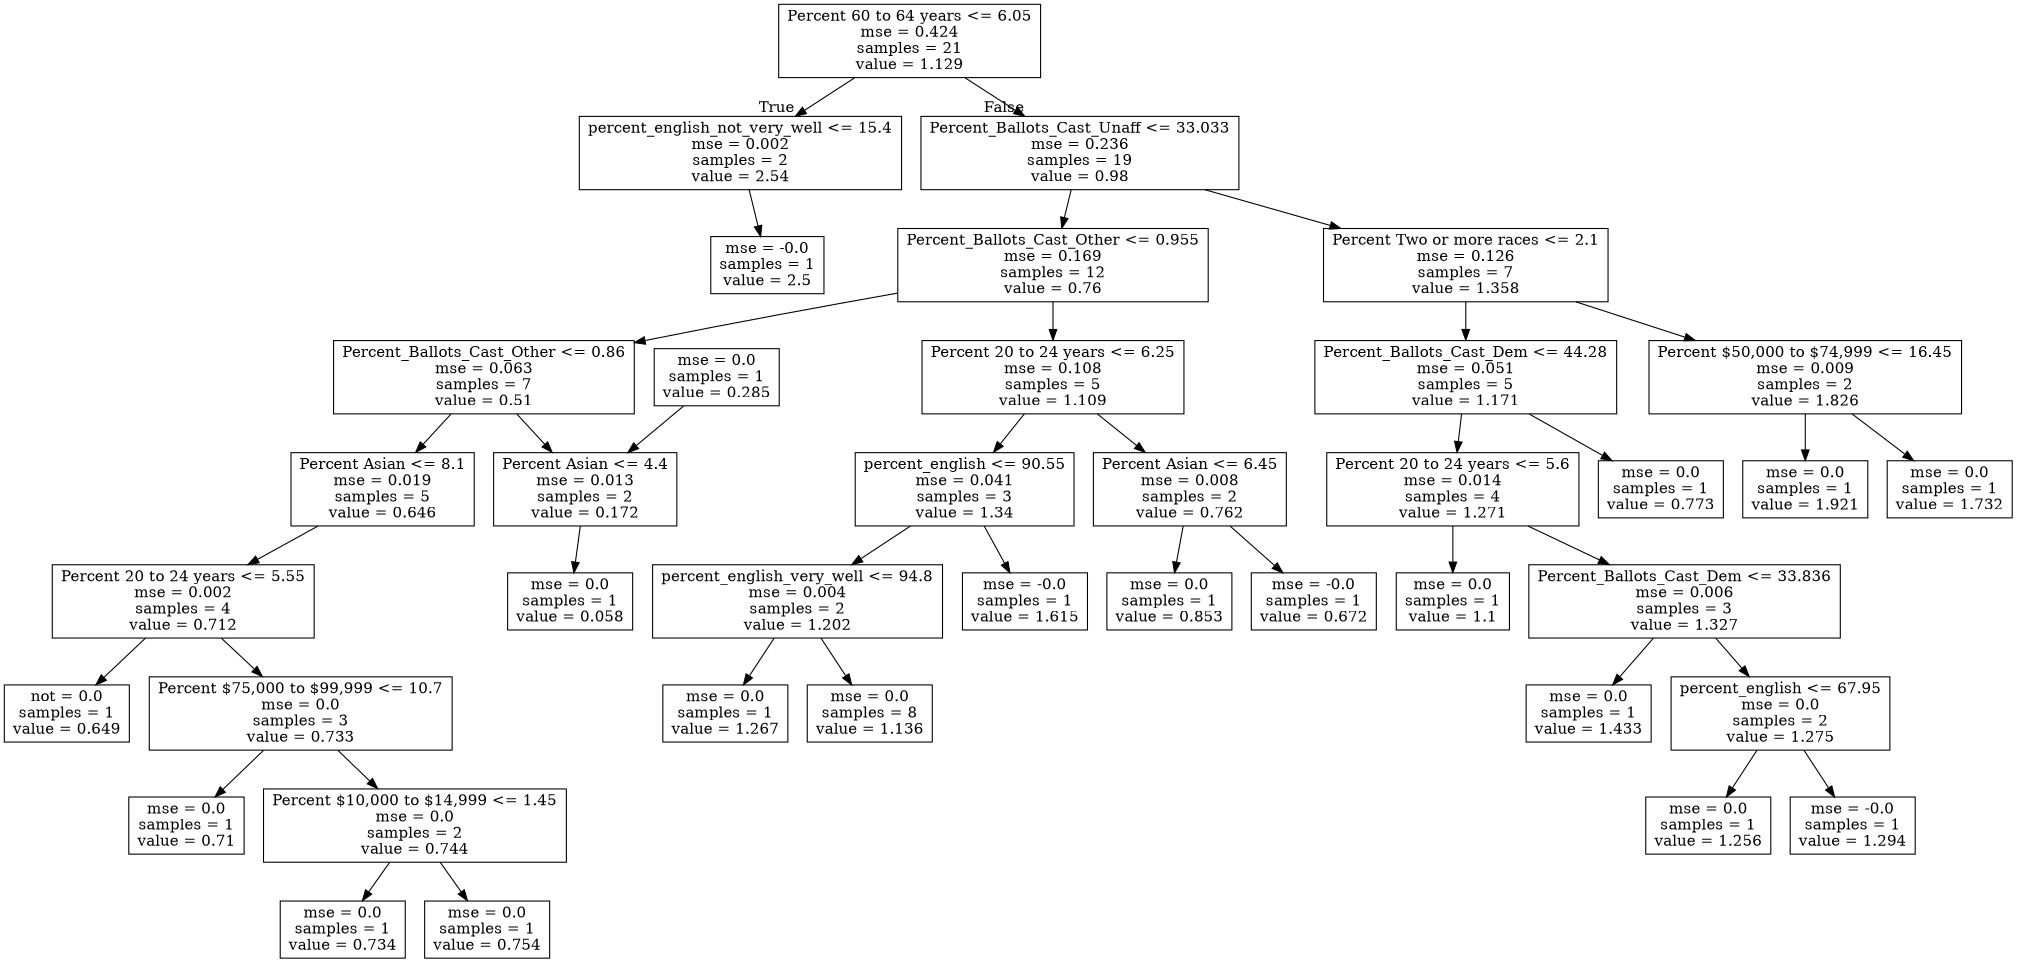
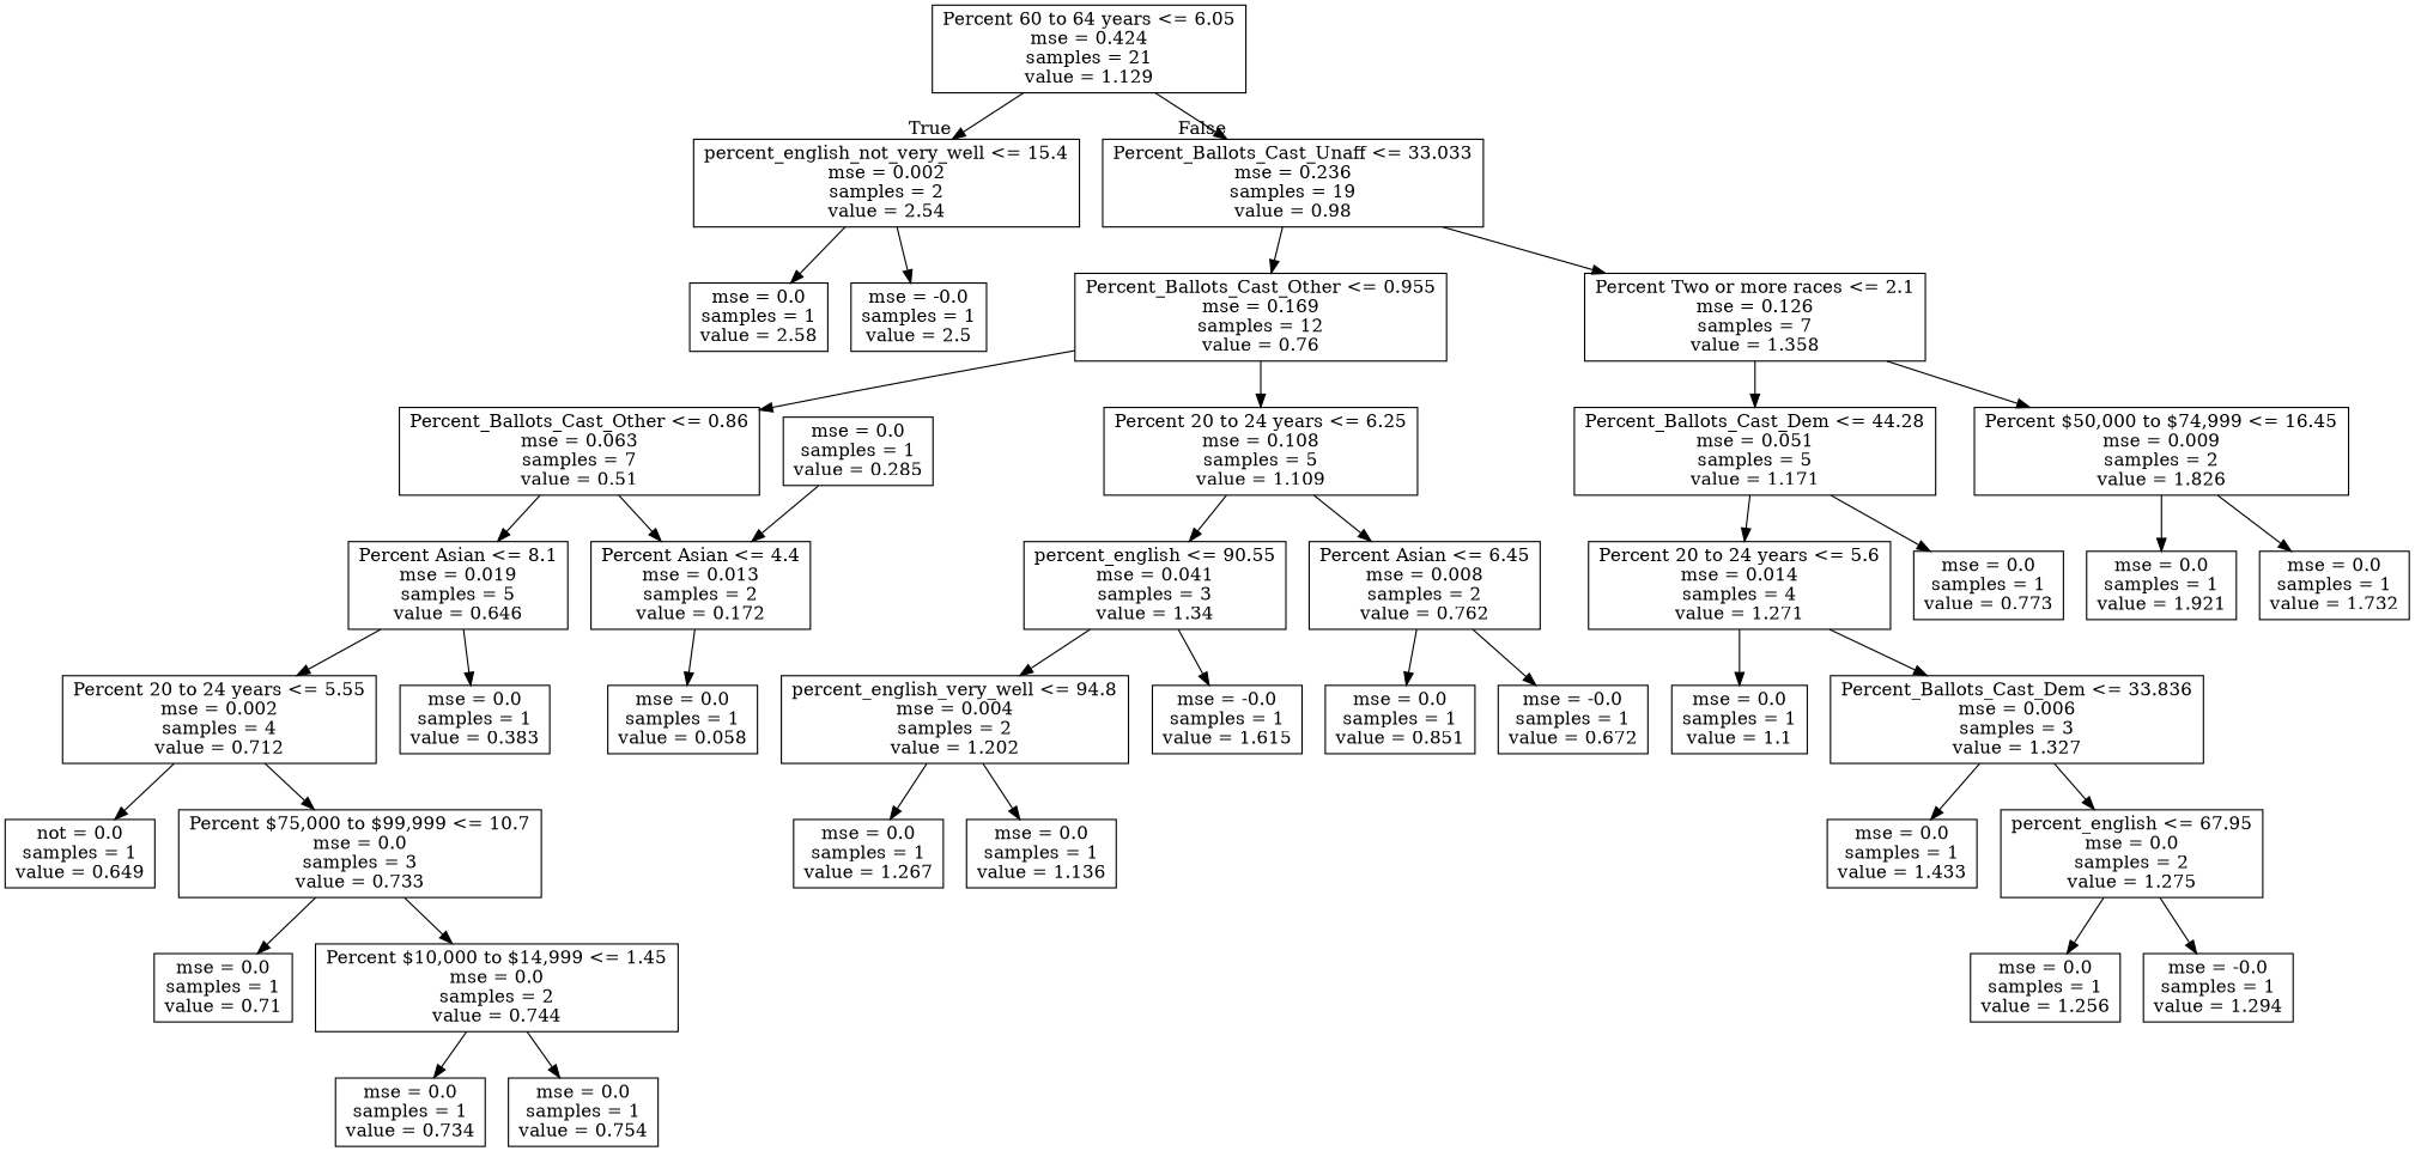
  digraph {
    node [shape=box]
    n1 [label="Percent 60 to 64 years <= 6.05\nmse = 0.424\nsamples = 21\nvalue = 1.129"]
    n2 [label="percent_english_not_very_well <= 15.4\nmse = 0.002\nsamples = 2\nvalue = 2.54"]
    n3 [label="Percent_Ballots_Cast_Unaff <= 33.033\nmse = 0.236\nsamples = 19\nvalue = 0.98"]
+   n4 [label="mse = 0.0\nsamples = 1\nvalue = 2.58"]
    n5 [label="mse = -0.0\nsamples = 1\nvalue = 2.5"]
    n6 [label="Percent_Ballots_Cast_Other <= 0.955\nmse = 0.169\nsamples = 12\nvalue = 0.76"]
    n7 [label="Percent Two or more races <= 2.1\nmse = 0.126\nsamples = 7\nvalue = 1.358"]
    n8 [label="Percent_Ballots_Cast_Other <= 0.86\nmse = 0.063\nsamples = 7\nvalue = 0.51"]
    n9 [label="Percent 20 to 24 years <= 6.25\nmse = 0.108\nsamples = 5\nvalue = 1.109"]
    n10 [label="Percent_Ballots_Cast_Dem <= 44.28\nmse = 0.051\nsamples = 5\nvalue = 1.171"]
    n11 [label="Percent $50,000 to $74,999 <= 16.45\nmse = 0.009\nsamples = 2\nvalue = 1.826"]
    n12 [label="Percent Asian <= 8.1\nmse = 0.019\nsamples = 5\nvalue = 0.646"]
    n13 [label="Percent Asian <= 4.4\nmse = 0.013\nsamples = 2\nvalue = 0.172"]
    n14 [label="percent_english <= 90.55\nmse = 0.041\nsamples = 3\nvalue = 1.34"]
    n15 [label="Percent Asian <= 6.45\nmse = 0.008\nsamples = 2\nvalue = 0.762"]
    n16 [label="Percent 20 to 24 years <= 5.55\nmse = 0.002\nsamples = 4\nvalue = 0.712"]
+   n17 [label="mse = 0.0\nsamples = 1\nvalue = 0.383"]
    n18 [label="mse = 0.0\nsamples = 1\nvalue = 0.058"]
    n19 [label="not = 0.0\nsamples = 1\nvalue = 0.649"]
    n20 [label="Percent $75,000 to $99,999 <= 10.7\nmse = 0.0\nsamples = 3\nvalue = 0.733"]
    n21 [label="mse = 0.0\nsamples = 1\nvalue = 0.71"]
    n22 [label="Percent $10,000 to $14,999 <= 1.45\nmse = 0.0\nsamples = 2\nvalue = 0.744"]
    n23 [label="mse = 0.0\nsamples = 1\nvalue = 0.734"]
    n24 [label="mse = 0.0\nsamples = 1\nvalue = 0.754"]
    n25 [label="mse = 0.0\nsamples = 1\nvalue = 0.285"]
    n26 [label="percent_english_very_well <= 94.8\nmse = 0.004\nsamples = 2\nvalue = 1.202"]
    n27 [label="mse = -0.0\nsamples = 1\nvalue = 1.615"]
-   n28 [label="mse = 0.0\nsamples = 1\nvalue = 0.853"]
+   n28 [label="mse = 0.0\nsamples = 1\nvalue = 0.851"]
    n29 [label="mse = -0.0\nsamples = 1\nvalue = 0.672"]
    n30 [label="mse = 0.0\nsamples = 1\nvalue = 1.267"]
-   n31 [label="mse = 0.0\nsamples = 8\nvalue = 1.136"]
+   n31 [label="mse = 0.0\nsamples = 1\nvalue = 1.136"]
    n32 [label="Percent 20 to 24 years <= 5.6\nmse = 0.014\nsamples = 4\nvalue = 1.271"]
    n33 [label="mse = 0.0\nsamples = 1\nvalue = 0.773"]
    n34 [label="mse = 0.0\nsamples = 1\nvalue = 1.921"]
    n35 [label="mse = 0.0\nsamples = 1\nvalue = 1.732"]
    n36 [label="mse = 0.0\nsamples = 1\nvalue = 1.1"]
    n37 [label="Percent_Ballots_Cast_Dem <= 33.836\nmse = 0.006\nsamples = 3\nvalue = 1.327"]
    n38 [label="mse = 0.0\nsamples = 1\nvalue = 1.433"]
    n39 [label="percent_english <= 67.95\nmse = 0.0\nsamples = 2\nvalue = 1.275"]
    n40 [label="mse = 0.0\nsamples = 1\nvalue = 1.256"]
    n41 [label="mse = -0.0\nsamples = 1\nvalue = 1.294"]
    n1 -> n2 [headlabel=True labelangle=45 labeldistance=2.5]
    n1 -> n3 [headlabel=False labelangle=-45 labeldistance=2.5]
+   n2 -> n4
    n2 -> n5
    n3 -> n6
    n3 -> n7
    n6 -> n8
    n6 -> n9
    n7 -> n10
    n7 -> n11
    n8 -> n12
    n8 -> n13
    n9 -> n14
    n9 -> n15
    n10 -> n32
    n10 -> n33
    n11 -> n34
    n11 -> n35
    n12 -> n16
+   n12 -> n17
    n13 -> n18
    n14 -> n26
    n14 -> n27
    n15 -> n28
    n15 -> n29
    n16 -> n19
    n16 -> n20
    n20 -> n21
    n20 -> n22
    n22 -> n23
    n22 -> n24
    n25 -> n13
    n26 -> n30
    n26 -> n31
    n32 -> n36
    n32 -> n37
    n37 -> n38
    n37 -> n39
    n39 -> n40
    n39 -> n41
  }
